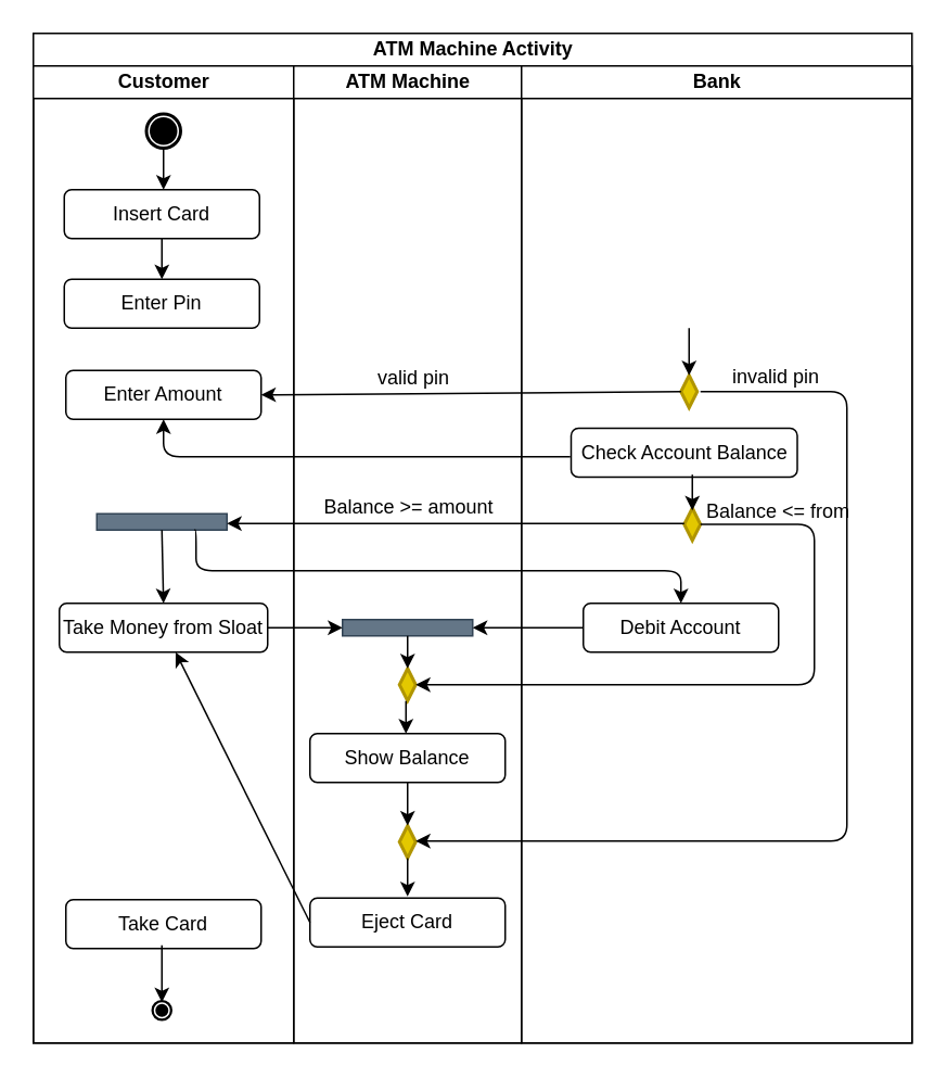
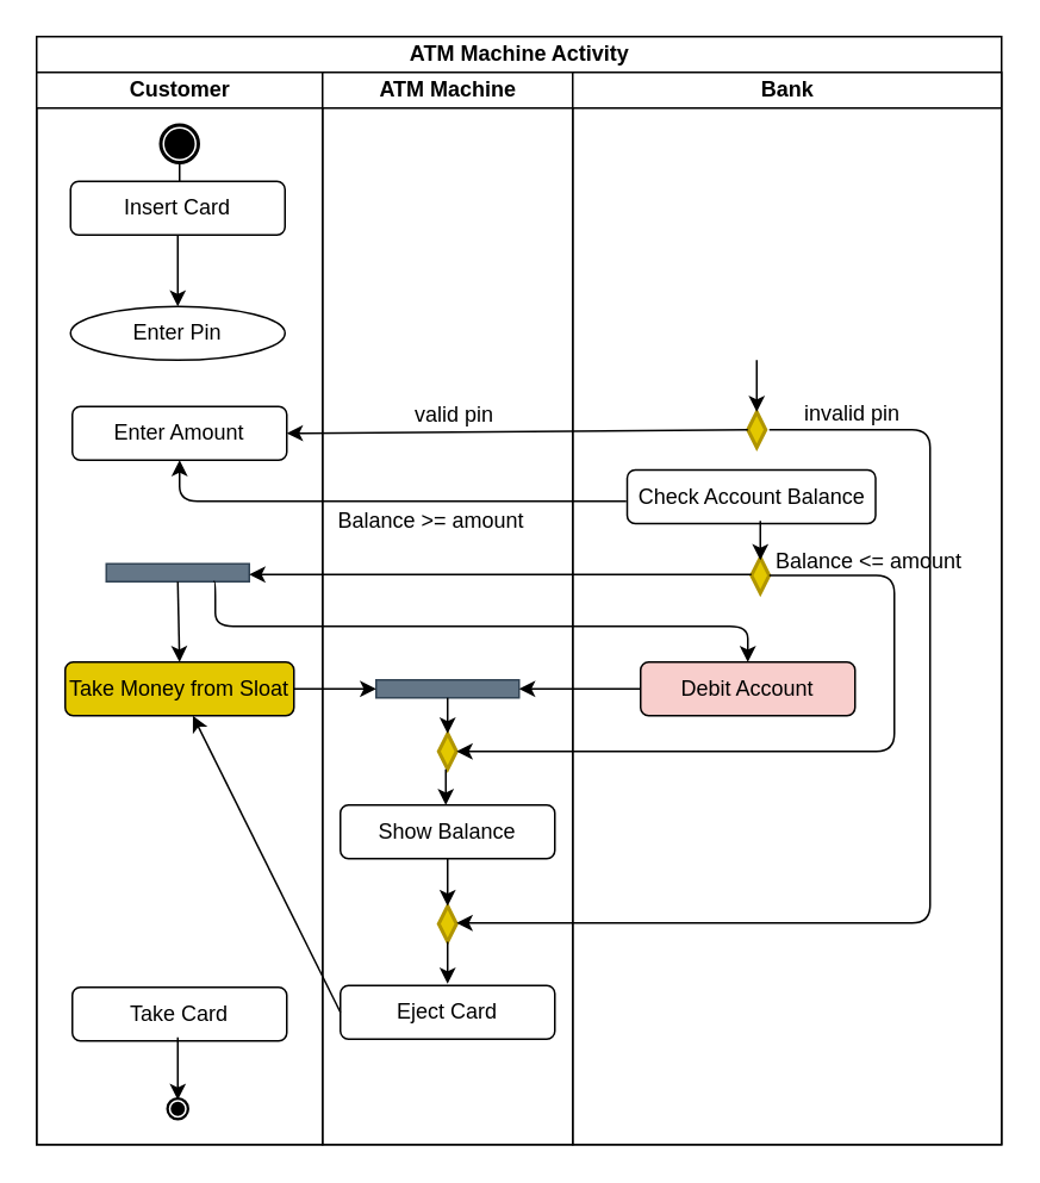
  <mxCell id="0" />
  <mxCell id="1" parent="0" />
  <mxCell id="2" value="ATM Machine Activity" style="swimlane;html=1;childLayout=stackLayout;resizeParent=1;resizeParentMax=0;startSize=20;" vertex="1" parent="1"><mxGeometry x="20" y="20" width="540" height="620" as="geometry" /></mxCell>
  <mxCell id="3" value="Customer" style="swimlane;html=1;startSize=20;" vertex="1" parent="2"><mxGeometry y="20" width="160" height="600" as="geometry"><mxRectangle y="20" width="70" height="460" as="alternateBounds" /></mxGeometry></mxCell>
  <mxCell id="4" value="" style="shape=mxgraph.bpmn.shape;html=1;verticalLabelPosition=bottom;labelBackgroundColor=#ffffff;verticalAlign=top;align=center;perimeter=ellipsePerimeter;outlineConnect=0;outline=end;symbol=terminate;" vertex="1" parent="3"><mxGeometry x="70" y="30" width="20" height="20" as="geometry" /></mxCell>
  <mxCell id="5" value="" style="endArrow=classic;html=1;entryX=0.5;entryY=0;entryDx=0;entryDy=0;exitX=0.5;exitY=1;exitDx=0;exitDy=0;" edge="1" parent="3" source="4"><mxGeometry width="50" height="50" relative="1" as="geometry"><mxPoint x="73" y="50" as="sourcePoint" /><mxPoint x="80" y="76" as="targetPoint" /></mxGeometry></mxCell>
- <mxCell id="6" value="Insert Card" style="rounded=1;whiteSpace=wrap;html=1;" vertex="1" parent="3"><mxGeometry x="19" y="76" width="120" height="30" as="geometry" /></mxCell>
- <mxCell id="7" value="Enter Pin" style="rounded=1;whiteSpace=wrap;html=1;" vertex="1" parent="3"><mxGeometry x="19" y="131" width="120" height="30" as="geometry" /></mxCell>
+ <mxCell id="6" value="Insert Card" style="rounded=1;whiteSpace=wrap;html=1;" vertex="1" parent="3"><mxGeometry x="19" y="61" width="120" height="30" as="geometry" /></mxCell>
+ <mxCell id="7" value="Enter Pin" style="ellipse;whiteSpace=wrap;html=1;" vertex="1" parent="3"><mxGeometry x="19" y="131" width="120" height="30" as="geometry" /></mxCell>
  <mxCell id="8" value="Enter Amount" style="rounded=1;whiteSpace=wrap;html=1;" vertex="1" parent="3"><mxGeometry x="20" y="187" width="120" height="30" as="geometry" /></mxCell>
  <mxCell id="9" value="" style="endArrow=classic;html=1;exitX=0.5;exitY=1;exitDx=0;exitDy=0;" edge="1" parent="3" source="6"><mxGeometry width="50" height="50" relative="1" as="geometry"><mxPoint x="70" y="106" as="sourcePoint" /><mxPoint x="79" y="131" as="targetPoint" /></mxGeometry></mxCell>
- <mxCell id="10" value="Take Money from Sloat" style="rounded=1;whiteSpace=wrap;html=1;" vertex="1" parent="3"><mxGeometry x="16" y="330" width="128" height="30" as="geometry" /></mxCell>
+ <mxCell id="10" value="Take Money from Sloat" style="rounded=1;whiteSpace=wrap;html=1;fillColor=#e3c800;" vertex="1" parent="3"><mxGeometry x="16" y="330" width="128" height="30" as="geometry" /></mxCell>
  <mxCell id="11" value="Take Card" style="rounded=1;whiteSpace=wrap;html=1;" vertex="1" parent="3"><mxGeometry x="20" y="512" width="120" height="30" as="geometry" /></mxCell>
  <mxCell id="12" value="" style="rounded=0;whiteSpace=wrap;html=1;fillColor=#647687;strokeColor=#314354;fontColor=#ffffff;" vertex="1" parent="3"><mxGeometry x="39" y="275" width="80" height="10" as="geometry" /></mxCell>
  <mxCell id="13" value="" style="edgeStyle=segmentEdgeStyle;endArrow=classic;html=1;entryX=0.5;entryY=1;entryDx=0;entryDy=0;" edge="1" parent="3" target="8"><mxGeometry width="50" height="50" relative="1" as="geometry"><mxPoint x="330" y="240" as="sourcePoint" /><mxPoint x="120" y="220" as="targetPoint" /><Array as="points"><mxPoint x="80" y="240" /></Array></mxGeometry></mxCell>
  <mxCell id="14" value="" style="endArrow=classic;html=1;entryX=0.5;entryY=0;entryDx=0;entryDy=0;exitX=0.5;exitY=1;exitDx=0;exitDy=0;" edge="1" parent="3" source="12" target="10"><mxGeometry width="50" height="50" relative="1" as="geometry"><mxPoint x="74" y="290" as="sourcePoint" /><mxPoint x="74" y="330" as="targetPoint" /></mxGeometry></mxCell>
  <mxCell id="15" value="" style="shape=mxgraph.bpmn.shape;html=1;verticalLabelPosition=bottom;labelBackgroundColor=#ffffff;verticalAlign=top;align=center;perimeter=ellipsePerimeter;outlineConnect=0;outline=end;symbol=terminate;" vertex="1" parent="3"><mxGeometry x="74" y="575" width="10" height="10" as="geometry" /></mxCell>
  <mxCell id="16" value="ATM Machine" style="swimlane;html=1;startSize=20;" vertex="1" parent="2"><mxGeometry x="160" y="20" width="140" height="600" as="geometry" /></mxCell>
  <mxCell id="17" value="Show Balance" style="rounded=1;whiteSpace=wrap;html=1;" vertex="1" parent="16"><mxGeometry x="10" y="410" width="120" height="30" as="geometry" /></mxCell>
  <mxCell id="18" value="Eject Card" style="rounded=1;whiteSpace=wrap;html=1;" vertex="1" parent="16"><mxGeometry x="10" y="511" width="120" height="30" as="geometry" /></mxCell>
  <mxCell id="19" value="" style="rounded=0;whiteSpace=wrap;html=1;fillColor=#647687;strokeColor=#314354;fontColor=#ffffff;" vertex="1" parent="16"><mxGeometry x="30" y="340" width="80" height="10" as="geometry" /></mxCell>
  <mxCell id="20" value="" style="strokeWidth=2;html=1;shape=mxgraph.flowchart.decision;whiteSpace=wrap;fillColor=#e3c800;strokeColor=#B09500;fontColor=#ffffff;" vertex="1" parent="16"><mxGeometry x="65" y="466.5" width="10" height="20" as="geometry" /></mxCell>
  <mxCell id="21" value="" style="endArrow=classic;html=1;entryX=0.5;entryY=0;entryDx=0;entryDy=0;entryPerimeter=0;exitX=0.5;exitY=1;exitDx=0;exitDy=0;" edge="1" parent="16" source="17" target="20"><mxGeometry width="50" height="50" relative="1" as="geometry"><mxPoint x="255" y="261" as="sourcePoint" /><mxPoint x="255" y="283" as="targetPoint" /></mxGeometry></mxCell>
  <mxCell id="22" value="" style="strokeWidth=2;html=1;shape=mxgraph.flowchart.decision;whiteSpace=wrap;fillColor=#e3c800;strokeColor=#B09500;fontColor=#ffffff;" vertex="1" parent="16"><mxGeometry x="65" y="370" width="10" height="20" as="geometry" /></mxCell>
  <mxCell id="23" value="Bank" style="swimlane;html=1;startSize=20;" vertex="1" parent="2"><mxGeometry x="300" y="20" width="240" height="600" as="geometry"><mxRectangle x="240" y="20" width="70" height="460" as="alternateBounds" /></mxGeometry></mxCell>
  <mxCell id="24" value="Check Account Balance" style="rounded=1;whiteSpace=wrap;html=1;" vertex="1" parent="23"><mxGeometry x="30.5" y="222.5" width="139" height="30" as="geometry" /></mxCell>
- <mxCell id="25" value="Debit Account" style="rounded=1;whiteSpace=wrap;html=1;" vertex="1" parent="23"><mxGeometry x="38" y="330" width="120" height="30" as="geometry" /></mxCell>
+ <mxCell id="25" value="Debit Account" style="rounded=1;whiteSpace=wrap;html=1;fillColor=#f8cecc;" vertex="1" parent="23"><mxGeometry x="38" y="330" width="120" height="30" as="geometry" /></mxCell>
  <mxCell id="26" value="" style="strokeWidth=2;html=1;shape=mxgraph.flowchart.decision;whiteSpace=wrap;fillColor=#e3c800;strokeColor=#B09500;fontColor=#ffffff;" vertex="1" parent="23"><mxGeometry x="98" y="190" width="10" height="20" as="geometry" /></mxCell>
  <mxCell id="27" value="" style="strokeWidth=2;html=1;shape=mxgraph.flowchart.decision;whiteSpace=wrap;fillColor=#e3c800;strokeColor=#B09500;fontColor=#ffffff;" vertex="1" parent="23"><mxGeometry x="100" y="271.5" width="10" height="20" as="geometry" /></mxCell>
  <mxCell id="28" value="" style="endArrow=classic;html=1;entryX=0.5;entryY=0;entryDx=0;entryDy=0;entryPerimeter=0;" edge="1" parent="23" target="26"><mxGeometry width="50" height="50" relative="1" as="geometry"><mxPoint x="103" y="161" as="sourcePoint" /><mxPoint x="100" y="180" as="targetPoint" /></mxGeometry></mxCell>
  <mxCell id="29" value="" style="edgeStyle=segmentEdgeStyle;endArrow=classic;html=1;" edge="1" parent="23"><mxGeometry width="50" height="50" relative="1" as="geometry"><mxPoint x="110" y="200" as="sourcePoint" /><mxPoint x="-65" y="476" as="targetPoint" /><Array as="points"><mxPoint x="200" y="200" /><mxPoint x="200" y="476" /></Array></mxGeometry></mxCell>
  <mxCell id="30" value="invalid pin&lt;br&gt;" style="text;html=1;resizable=0;points=[];autosize=1;align=left;verticalAlign=top;spacingTop=-4;" vertex="1" parent="23"><mxGeometry x="128" y="181" width="70" height="20" as="geometry" /></mxCell>
  <mxCell id="31" value="" style="endArrow=classic;html=1;entryX=1;entryY=0.5;entryDx=0;entryDy=0;exitX=0;exitY=0.5;exitDx=0;exitDy=0;exitPerimeter=0;" edge="1" parent="2" source="26" target="8"><mxGeometry width="50" height="50" relative="1" as="geometry"><mxPoint x="220" y="270" as="sourcePoint" /><mxPoint x="270" y="220" as="targetPoint" /></mxGeometry></mxCell>
  <mxCell id="32" value="" style="endArrow=classic;html=1;entryX=1;entryY=0.25;entryDx=0;entryDy=0;" edge="1" parent="2"><mxGeometry width="50" height="50" relative="1" as="geometry"><mxPoint x="400" y="301" as="sourcePoint" /><mxPoint x="119" y="301" as="targetPoint" /></mxGeometry></mxCell>
  <mxCell id="33" value="" style="endArrow=classic;html=1;entryX=0;entryY=0.5;entryDx=0;entryDy=0;exitX=1;exitY=0.5;exitDx=0;exitDy=0;" edge="1" parent="2" source="10" target="19"><mxGeometry width="50" height="50" relative="1" as="geometry"><mxPoint x="149" y="360" as="sourcePoint" /><mxPoint x="350" y="176" as="targetPoint" /></mxGeometry></mxCell>
  <mxCell id="34" value="" style="endArrow=classic;html=1;entryX=1;entryY=0.5;entryDx=0;entryDy=0;exitX=0;exitY=0.5;exitDx=0;exitDy=0;" edge="1" parent="2" source="25" target="19"><mxGeometry width="50" height="50" relative="1" as="geometry"><mxPoint x="410" y="311" as="sourcePoint" /><mxPoint x="129" y="311" as="targetPoint" /></mxGeometry></mxCell>
  <mxCell id="35" value="" style="edgeStyle=segmentEdgeStyle;endArrow=classic;html=1;entryX=1;entryY=0.5;entryDx=0;entryDy=0;entryPerimeter=0;exitX=1;exitY=0.5;exitDx=0;exitDy=0;exitPerimeter=0;" edge="1" parent="2" source="27" target="22"><mxGeometry width="50" height="50" relative="1" as="geometry"><mxPoint x="420" y="230" as="sourcePoint" /><mxPoint x="245" y="506" as="targetPoint" /><Array as="points"><mxPoint x="480" y="302" /><mxPoint x="480" y="400" /></Array></mxGeometry></mxCell>
  <mxCell id="36" value="" style="edgeStyle=segmentEdgeStyle;endArrow=classic;html=1;entryX=0.5;entryY=0;entryDx=0;entryDy=0;exitX=0.75;exitY=1;exitDx=0;exitDy=0;" edge="1" parent="2" source="12" target="25"><mxGeometry width="50" height="50" relative="1" as="geometry"><mxPoint x="100" y="310" as="sourcePoint" /><mxPoint x="110" y="330" as="targetPoint" /><Array as="points"><mxPoint x="100" y="305" /><mxPoint x="100" y="330" /><mxPoint x="398" y="330" /></Array></mxGeometry></mxCell>
  <mxCell id="37" value="" style="endArrow=classic;html=1;exitX=0;exitY=0.5;exitDx=0;exitDy=0;" edge="1" parent="2" source="18" target="10"><mxGeometry width="50" height="50" relative="1" as="geometry"><mxPoint x="348" y="375" as="sourcePoint" /><mxPoint x="280" y="375" as="targetPoint" /></mxGeometry></mxCell>
  <mxCell id="38" value="" style="endArrow=classic;html=1;entryX=0.5;entryY=0;entryDx=0;entryDy=0;entryPerimeter=0;" edge="1" parent="1"><mxGeometry width="50" height="50" relative="1" as="geometry"><mxPoint x="425" y="291" as="sourcePoint" /><mxPoint x="425" y="313" as="targetPoint" /></mxGeometry></mxCell>
  <mxCell id="39" value="" style="endArrow=classic;html=1;exitX=0.5;exitY=1;exitDx=0;exitDy=0;exitPerimeter=0;" edge="1" parent="1" source="20"><mxGeometry width="50" height="50" relative="1" as="geometry"><mxPoint x="250" y="530" as="sourcePoint" /><mxPoint x="250" y="550" as="targetPoint" /></mxGeometry></mxCell>
  <mxCell id="40" value="" style="endArrow=classic;html=1;exitX=0.5;exitY=1;exitDx=0;exitDy=0;" edge="1" parent="1" source="19"><mxGeometry width="50" height="50" relative="1" as="geometry"><mxPoint x="260" y="490" as="sourcePoint" /><mxPoint x="250" y="410" as="targetPoint" /></mxGeometry></mxCell>
  <mxCell id="41" value="" style="endArrow=classic;html=1;entryX=0.5;entryY=0;entryDx=0;entryDy=0;" edge="1" parent="1"><mxGeometry width="50" height="50" relative="1" as="geometry"><mxPoint x="249" y="430" as="sourcePoint" /><mxPoint x="249" y="450" as="targetPoint" /></mxGeometry></mxCell>
  <mxCell id="42" value="" style="endArrow=classic;html=1;entryX=0.5;entryY=0;entryDx=0;entryDy=0;" edge="1" parent="1" target="15"><mxGeometry width="50" height="50" relative="1" as="geometry"><mxPoint x="99" y="580" as="sourcePoint" /><mxPoint x="110" y="380" as="targetPoint" /></mxGeometry></mxCell>
  <mxCell id="43" value="valid pin&lt;br&gt;" style="text;html=1;resizable=0;points=[];autosize=1;align=left;verticalAlign=top;spacingTop=-4;" vertex="1" parent="1"><mxGeometry x="230" y="222" width="60" height="20" as="geometry" /></mxCell>
- <mxCell id="44" value="Balance &amp;gt;= amount&amp;nbsp;" style="text;html=1;resizable=0;points=[];autosize=1;align=left;verticalAlign=top;spacingTop=-4;" vertex="1" parent="1"><mxGeometry x="197" y="301" width="120" height="20" as="geometry" /></mxCell>
- <mxCell id="45" value="Balance &amp;lt;= from&amp;nbsp;" style="text;html=1;resizable=0;points=[];autosize=1;align=left;verticalAlign=top;spacingTop=-4;" vertex="1" parent="1"><mxGeometry x="432" y="304" width="120" height="20" as="geometry" /></mxCell>
+ <mxCell id="44" value="Balance &amp;gt;= amount&amp;nbsp;" style="text;html=1;resizable=0;points=[];autosize=1;align=left;verticalAlign=top;spacingTop=-4;" vertex="1" parent="1"><mxGeometry x="187" y="281" width="120" height="20" as="geometry" /></mxCell>
+ <mxCell id="45" value="Balance &amp;lt;= amount&amp;nbsp;" style="text;html=1;resizable=0;points=[];autosize=1;align=left;verticalAlign=top;spacingTop=-4;" vertex="1" parent="1"><mxGeometry x="432" y="304" width="120" height="20" as="geometry" /></mxCell>
